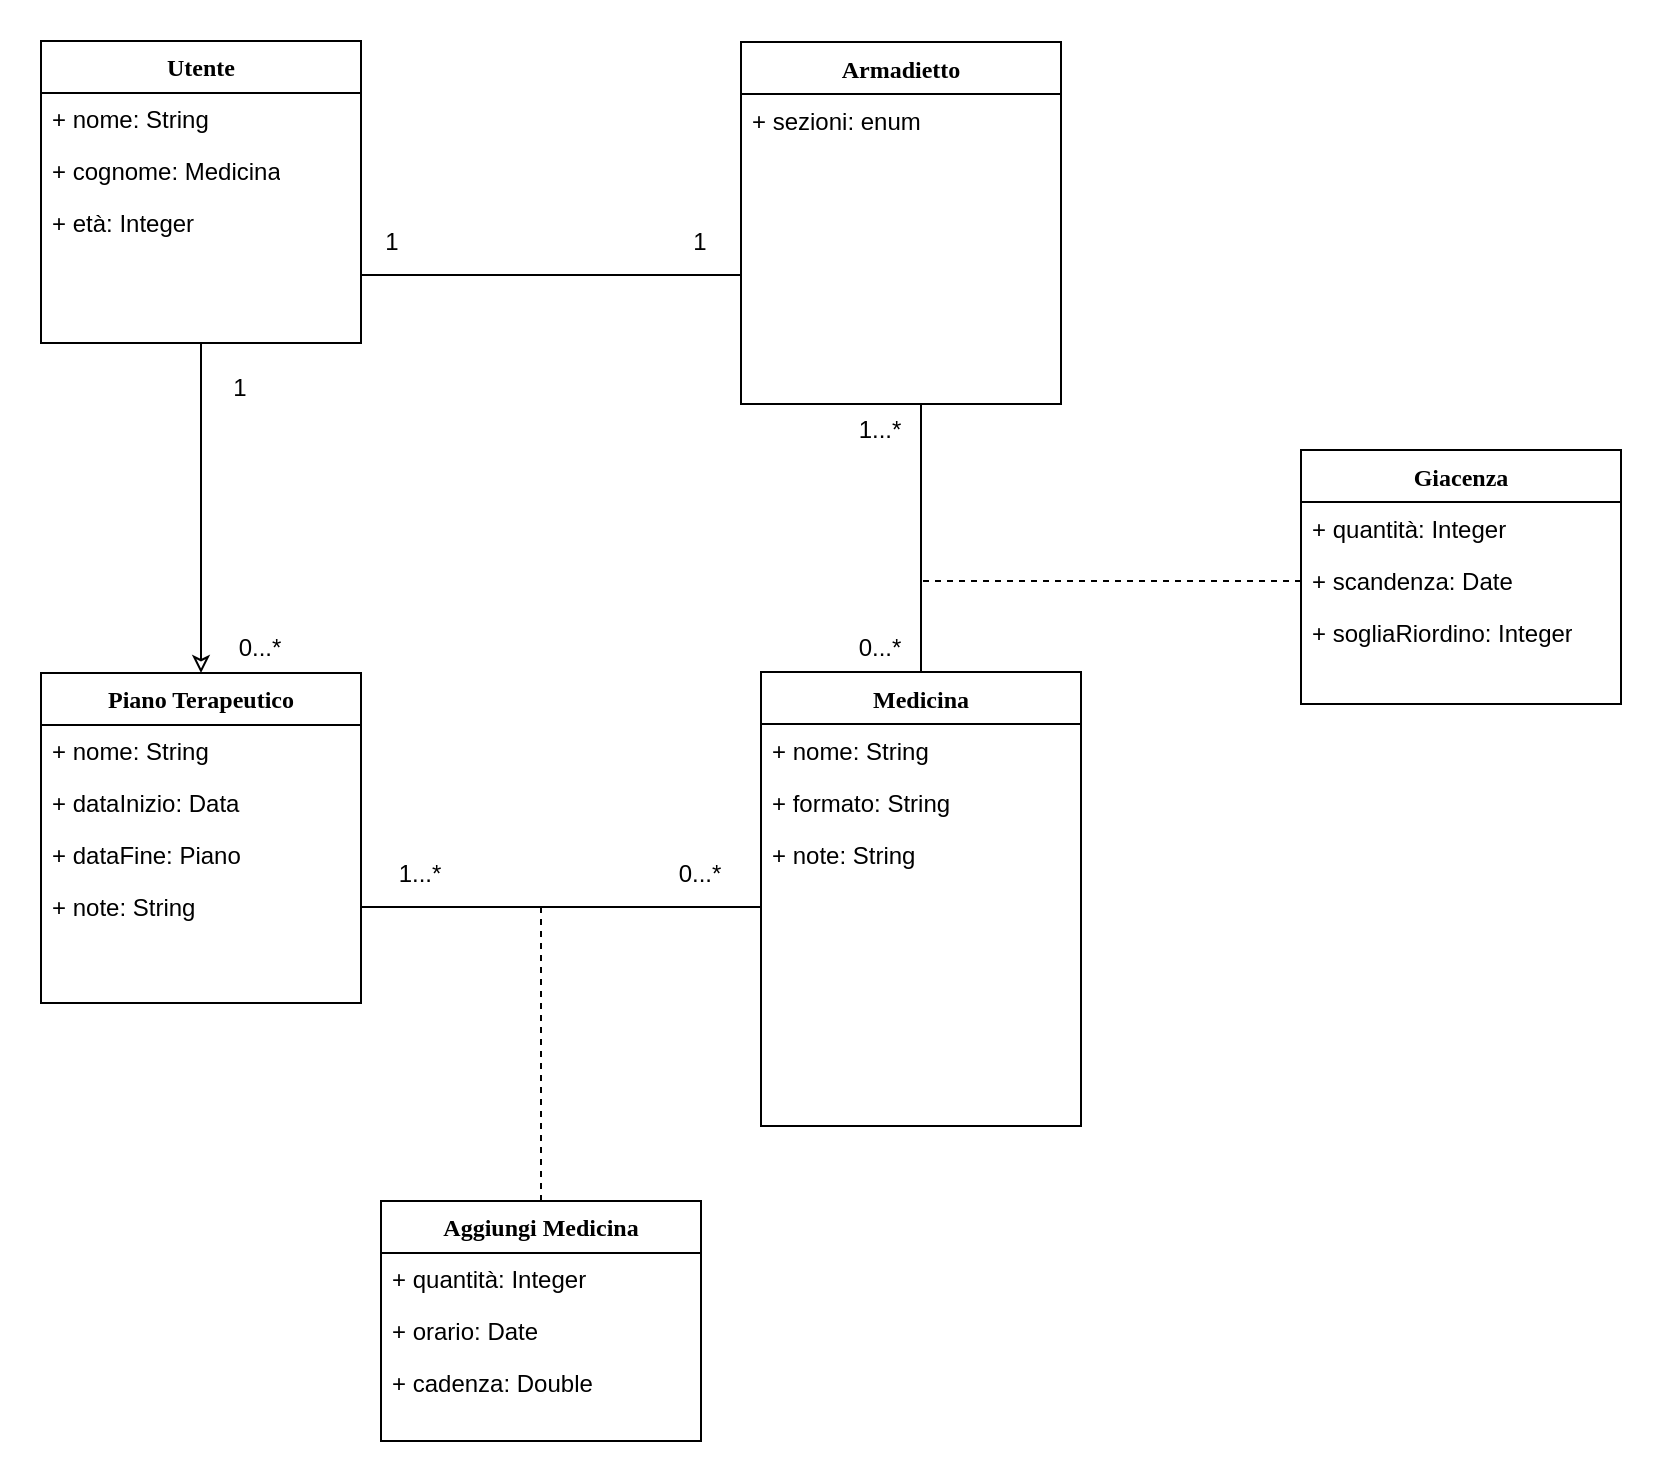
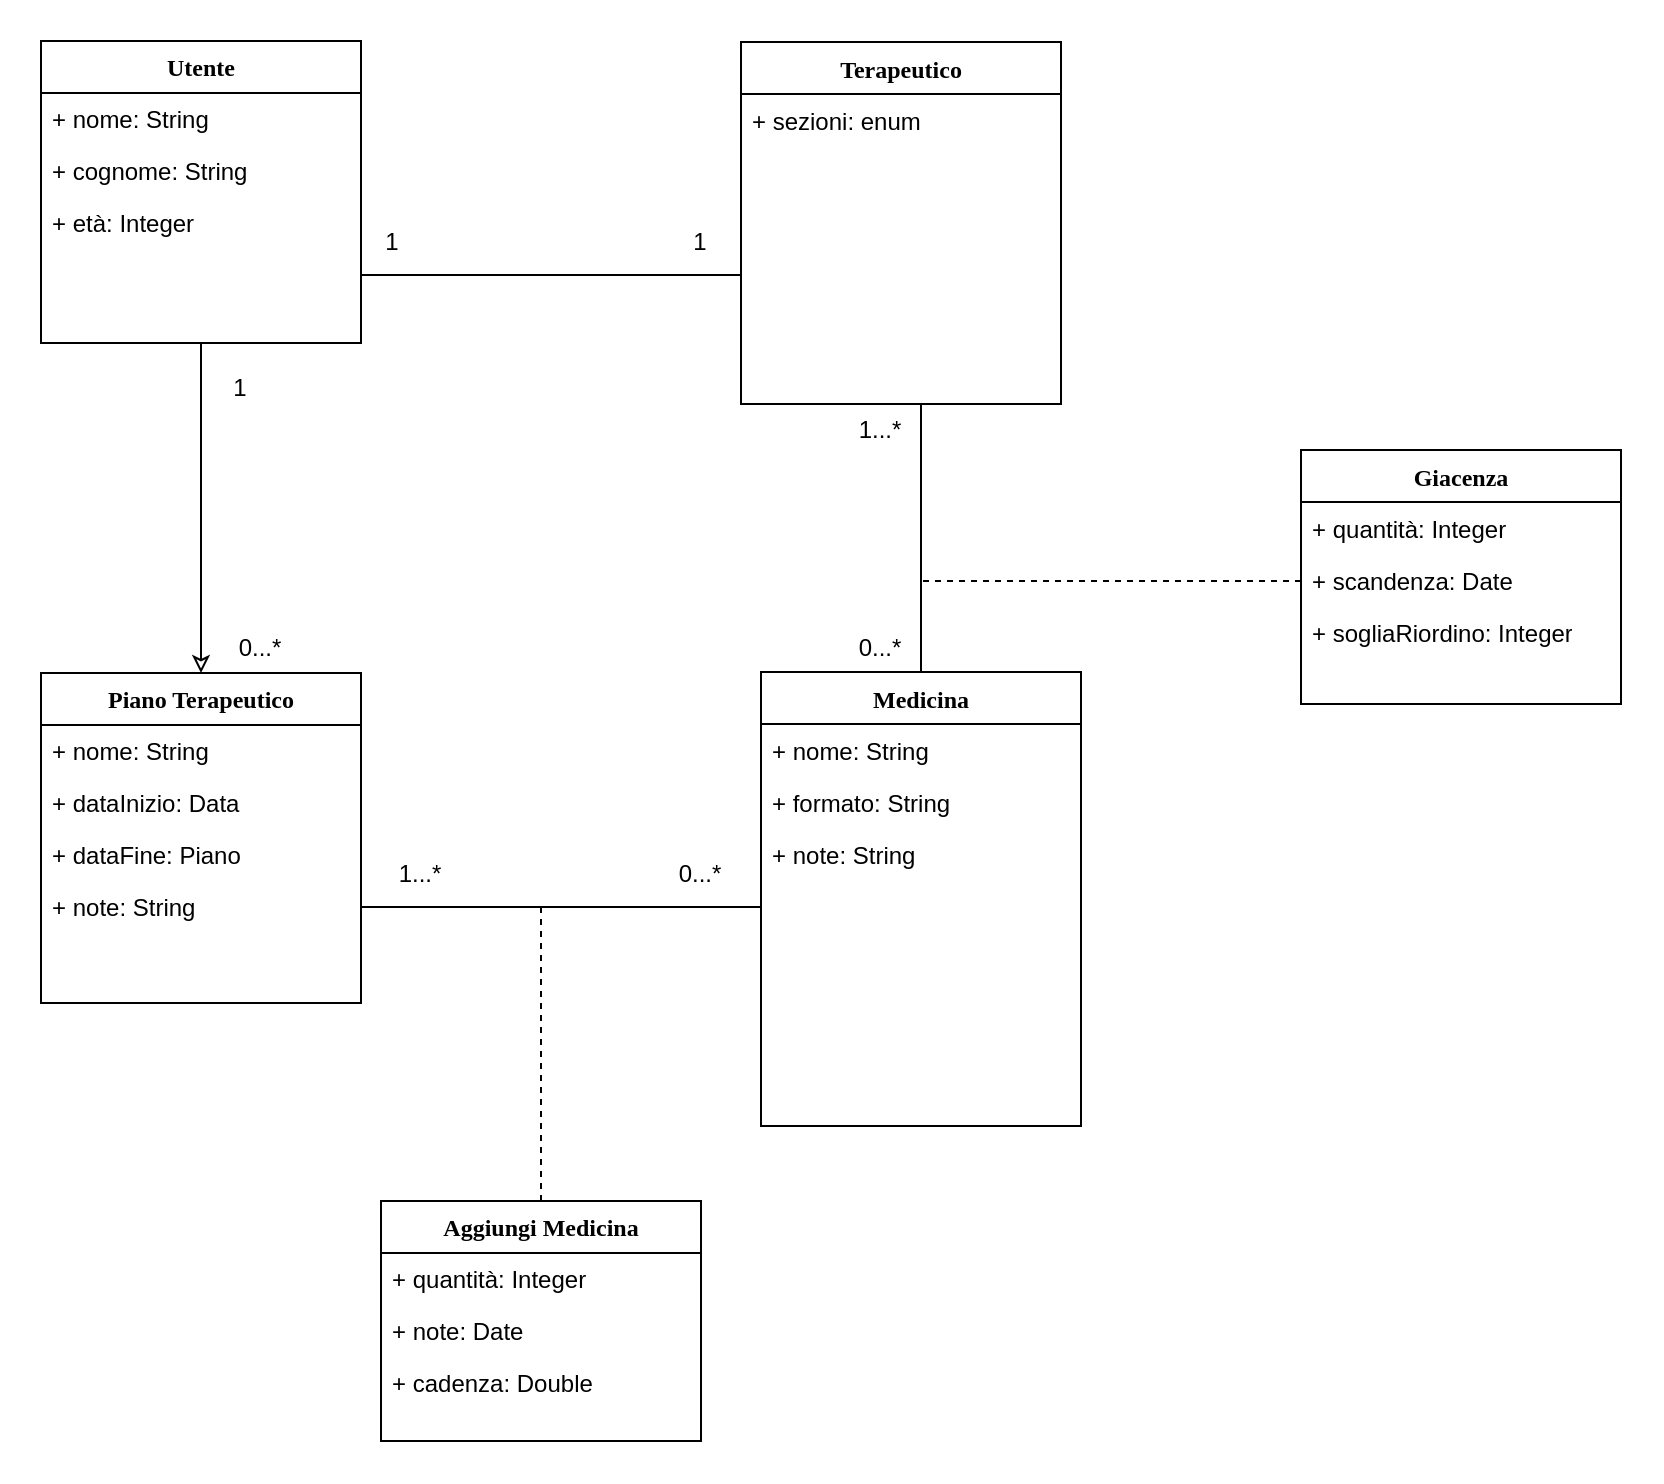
  <mxCell id="0" />
  <mxCell id="1" parent="0" />
  <mxCell id="2" style="edgeStyle=none;rounded=0;orthogonalLoop=1;jettySize=auto;html=1;exitX=0.5;exitY=1;exitDx=0;exitDy=0;entryX=0.5;entryY=0;entryDx=0;entryDy=0;endArrow=classic;endFill=0;" parent="1" source="3" target="14" edge="1"><mxGeometry relative="1" as="geometry" /></mxCell>
  <mxCell id="3" value="Utente" style="swimlane;html=1;fontStyle=1;align=center;verticalAlign=top;childLayout=stackLayout;horizontal=1;startSize=26;horizontalStack=0;resizeParent=1;resizeLast=0;collapsible=1;marginBottom=0;swimlaneFillColor=#ffffff;rounded=0;shadow=0;comic=0;labelBackgroundColor=none;strokeColor=#000000;strokeWidth=1;fillColor=none;fontFamily=Verdana;fontSize=12;fontColor=#000000;" parent="1" vertex="1"><mxGeometry x="20" y="20" width="160" height="151" as="geometry" /></mxCell>
  <mxCell id="4" value="+ nome: String" style="text;html=1;strokeColor=none;fillColor=none;align=left;verticalAlign=top;spacingLeft=4;spacingRight=4;whiteSpace=wrap;overflow=hidden;rotatable=0;points=[[0,0.5],[1,0.5]];portConstraint=eastwest;" parent="3" vertex="1"><mxGeometry y="26" width="160" height="26" as="geometry" /></mxCell>
- <mxCell id="5" value="+ cognome: Medicina" style="text;html=1;strokeColor=none;fillColor=none;align=left;verticalAlign=top;spacingLeft=4;spacingRight=4;whiteSpace=wrap;overflow=hidden;rotatable=0;points=[[0,0.5],[1,0.5]];portConstraint=eastwest;" parent="3" vertex="1"><mxGeometry y="52" width="160" height="26" as="geometry" /></mxCell>
+ <mxCell id="5" value="+ cognome: String" style="text;html=1;strokeColor=none;fillColor=none;align=left;verticalAlign=top;spacingLeft=4;spacingRight=4;whiteSpace=wrap;overflow=hidden;rotatable=0;points=[[0,0.5],[1,0.5]];portConstraint=eastwest;" parent="3" vertex="1"><mxGeometry y="52" width="160" height="26" as="geometry" /></mxCell>
  <mxCell id="6" value="+ età: Integer" style="text;html=1;strokeColor=none;fillColor=none;align=left;verticalAlign=top;spacingLeft=4;spacingRight=4;whiteSpace=wrap;overflow=hidden;rotatable=0;points=[[0,0.5],[1,0.5]];portConstraint=eastwest;" parent="3" vertex="1"><mxGeometry y="78" width="160" height="26" as="geometry" /></mxCell>
- <mxCell id="7" value="Armadietto" style="swimlane;html=1;fontStyle=1;align=center;verticalAlign=top;childLayout=stackLayout;horizontal=1;startSize=26;horizontalStack=0;resizeParent=1;resizeLast=0;collapsible=1;marginBottom=0;swimlaneFillColor=#ffffff;rounded=0;shadow=0;comic=0;labelBackgroundColor=none;strokeColor=#000000;strokeWidth=1;fillColor=none;fontFamily=Verdana;fontSize=12;fontColor=#000000;" parent="1" vertex="1"><mxGeometry x="370" y="20.5" width="160" height="181" as="geometry" /></mxCell>
+ <mxCell id="7" value="Terapeutico" style="swimlane;html=1;fontStyle=1;align=center;verticalAlign=top;childLayout=stackLayout;horizontal=1;startSize=26;horizontalStack=0;resizeParent=1;resizeLast=0;collapsible=1;marginBottom=0;swimlaneFillColor=#ffffff;rounded=0;shadow=0;comic=0;labelBackgroundColor=none;strokeColor=#000000;strokeWidth=1;fillColor=none;fontFamily=Verdana;fontSize=12;fontColor=#000000;" parent="1" vertex="1"><mxGeometry x="370" y="20.5" width="160" height="181" as="geometry" /></mxCell>
  <mxCell id="8" value="+ sezioni: enum" style="text;html=1;strokeColor=none;fillColor=none;align=left;verticalAlign=top;spacingLeft=4;spacingRight=4;whiteSpace=wrap;overflow=hidden;rotatable=0;points=[[0,0.5],[1,0.5]];portConstraint=eastwest;" parent="7" vertex="1"><mxGeometry y="26" width="160" height="26" as="geometry" /></mxCell>
  <mxCell id="9" style="edgeStyle=none;rounded=0;orthogonalLoop=1;jettySize=auto;html=1;exitX=0.5;exitY=0;exitDx=0;exitDy=0;endArrow=none;endFill=0;" parent="1" source="10" edge="1"><mxGeometry relative="1" as="geometry"><mxPoint x="460" y="201" as="targetPoint" /></mxGeometry></mxCell>
  <mxCell id="10" value="Medicina" style="swimlane;html=1;fontStyle=1;align=center;verticalAlign=top;childLayout=stackLayout;horizontal=1;startSize=26;horizontalStack=0;resizeParent=1;resizeLast=0;collapsible=1;marginBottom=0;swimlaneFillColor=#ffffff;rounded=0;shadow=0;comic=0;labelBackgroundColor=none;strokeColor=#000000;strokeWidth=1;fillColor=none;fontFamily=Verdana;fontSize=12;fontColor=#000000;" parent="1" vertex="1"><mxGeometry x="380" y="335.5" width="160" height="227" as="geometry" /></mxCell>
  <mxCell id="11" value="+ nome: String" style="text;html=1;strokeColor=none;fillColor=none;align=left;verticalAlign=top;spacingLeft=4;spacingRight=4;whiteSpace=wrap;overflow=hidden;rotatable=0;points=[[0,0.5],[1,0.5]];portConstraint=eastwest;" parent="10" vertex="1"><mxGeometry y="26" width="160" height="26" as="geometry" /></mxCell>
  <mxCell id="12" value="+ formato: String" style="text;html=1;strokeColor=none;fillColor=none;align=left;verticalAlign=top;spacingLeft=4;spacingRight=4;whiteSpace=wrap;overflow=hidden;rotatable=0;points=[[0,0.5],[1,0.5]];portConstraint=eastwest;" parent="10" vertex="1"><mxGeometry y="52" width="160" height="26" as="geometry" /></mxCell>
  <mxCell id="13" value="+ note: String" style="text;html=1;strokeColor=none;fillColor=none;align=left;verticalAlign=top;spacingLeft=4;spacingRight=4;whiteSpace=wrap;overflow=hidden;rotatable=0;points=[[0,0.5],[1,0.5]];portConstraint=eastwest;" parent="10" vertex="1"><mxGeometry y="78" width="160" height="26" as="geometry" /></mxCell>
  <mxCell id="14" value="Piano Terapeutico" style="swimlane;html=1;fontStyle=1;align=center;verticalAlign=top;childLayout=stackLayout;horizontal=1;startSize=26;horizontalStack=0;resizeParent=1;resizeLast=0;collapsible=1;marginBottom=0;swimlaneFillColor=#ffffff;rounded=0;shadow=0;comic=0;labelBackgroundColor=none;strokeColor=#000000;strokeWidth=1;fillColor=none;fontFamily=Verdana;fontSize=12;fontColor=#000000;" parent="1" vertex="1"><mxGeometry x="20" y="336" width="160" height="165" as="geometry" /></mxCell>
  <mxCell id="15" value="+ nome: String" style="text;html=1;strokeColor=none;fillColor=none;align=left;verticalAlign=top;spacingLeft=4;spacingRight=4;whiteSpace=wrap;overflow=hidden;rotatable=0;points=[[0,0.5],[1,0.5]];portConstraint=eastwest;" parent="14" vertex="1"><mxGeometry y="26" width="160" height="26" as="geometry" /></mxCell>
  <mxCell id="16" value="+ dataInizio: Data" style="text;html=1;strokeColor=none;fillColor=none;align=left;verticalAlign=top;spacingLeft=4;spacingRight=4;whiteSpace=wrap;overflow=hidden;rotatable=0;points=[[0,0.5],[1,0.5]];portConstraint=eastwest;" parent="14" vertex="1"><mxGeometry y="52" width="160" height="26" as="geometry" /></mxCell>
  <mxCell id="17" value="+ dataFine: Piano" style="text;html=1;strokeColor=none;fillColor=none;align=left;verticalAlign=top;spacingLeft=4;spacingRight=4;whiteSpace=wrap;overflow=hidden;rotatable=0;points=[[0,0.5],[1,0.5]];portConstraint=eastwest;" parent="14" vertex="1"><mxGeometry y="78" width="160" height="26" as="geometry" /></mxCell>
  <mxCell id="18" value="+ note: String" style="text;html=1;strokeColor=none;fillColor=none;align=left;verticalAlign=top;spacingLeft=4;spacingRight=4;whiteSpace=wrap;overflow=hidden;rotatable=0;points=[[0,0.5],[1,0.5]];portConstraint=eastwest;" parent="14" vertex="1"><mxGeometry y="104" width="160" height="26" as="geometry" /></mxCell>
  <mxCell id="19" style="edgeStyle=none;rounded=0;orthogonalLoop=1;jettySize=auto;html=1;exitX=1;exitY=0.5;exitDx=0;exitDy=0;endArrow=none;endFill=0;" parent="1" edge="1"><mxGeometry relative="1" as="geometry"><mxPoint x="180" y="137" as="sourcePoint" /><mxPoint x="370" y="137" as="targetPoint" /></mxGeometry></mxCell>
  <mxCell id="20" style="edgeStyle=none;rounded=0;orthogonalLoop=1;jettySize=auto;html=1;exitX=1;exitY=0.5;exitDx=0;exitDy=0;endArrow=none;endFill=0;" parent="1" source="18" edge="1"><mxGeometry relative="1" as="geometry"><mxPoint x="380" y="453" as="targetPoint" /></mxGeometry></mxCell>
  <mxCell id="21" value="" style="endArrow=none;dashed=1;html=1;exitX=0.5;exitY=0;exitDx=0;exitDy=0;" parent="1" edge="1" source="22"><mxGeometry width="50" height="50" relative="1" as="geometry"><mxPoint x="300" y="600.5" as="sourcePoint" /><mxPoint x="270" y="451" as="targetPoint" /></mxGeometry></mxCell>
  <mxCell id="22" value="Aggiungi Medicina" style="swimlane;html=1;fontStyle=1;align=center;verticalAlign=top;childLayout=stackLayout;horizontal=1;startSize=26;horizontalStack=0;resizeParent=1;resizeLast=0;collapsible=1;marginBottom=0;swimlaneFillColor=#ffffff;rounded=0;shadow=0;comic=0;labelBackgroundColor=none;strokeColor=#000000;strokeWidth=1;fillColor=none;fontFamily=Verdana;fontSize=12;fontColor=#000000;" parent="1" vertex="1"><mxGeometry x="190" y="600" width="160" height="120" as="geometry" /></mxCell>
  <mxCell id="23" value="+ quantità: Integer" style="text;html=1;strokeColor=none;fillColor=none;align=left;verticalAlign=top;spacingLeft=4;spacingRight=4;whiteSpace=wrap;overflow=hidden;rotatable=0;points=[[0,0.5],[1,0.5]];portConstraint=eastwest;" parent="22" vertex="1"><mxGeometry y="26" width="160" height="26" as="geometry" /></mxCell>
- <mxCell id="24" value="+ orario: Date" style="text;html=1;strokeColor=none;fillColor=none;align=left;verticalAlign=top;spacingLeft=4;spacingRight=4;whiteSpace=wrap;overflow=hidden;rotatable=0;points=[[0,0.5],[1,0.5]];portConstraint=eastwest;" parent="22" vertex="1"><mxGeometry y="52" width="160" height="26" as="geometry" /></mxCell>
+ <mxCell id="24" value="+ note: Date" style="text;html=1;strokeColor=none;fillColor=none;align=left;verticalAlign=top;spacingLeft=4;spacingRight=4;whiteSpace=wrap;overflow=hidden;rotatable=0;points=[[0,0.5],[1,0.5]];portConstraint=eastwest;" parent="22" vertex="1"><mxGeometry y="52" width="160" height="26" as="geometry" /></mxCell>
  <mxCell id="25" value="+ cadenza: Double" style="text;html=1;strokeColor=none;fillColor=none;align=left;verticalAlign=top;spacingLeft=4;spacingRight=4;whiteSpace=wrap;overflow=hidden;rotatable=0;points=[[0,0.5],[1,0.5]];portConstraint=eastwest;" parent="22" vertex="1"><mxGeometry y="78" width="160" height="26" as="geometry" /></mxCell>
  <mxCell id="26" value="" style="endArrow=none;dashed=1;html=1;" parent="1" edge="1"><mxGeometry width="50" height="50" relative="1" as="geometry"><mxPoint x="650" y="290" as="sourcePoint" /><mxPoint x="460" y="290" as="targetPoint" /></mxGeometry></mxCell>
  <mxCell id="27" value="Giacenza" style="swimlane;html=1;fontStyle=1;align=center;verticalAlign=top;childLayout=stackLayout;horizontal=1;startSize=26;horizontalStack=0;resizeParent=1;resizeLast=0;collapsible=1;marginBottom=0;swimlaneFillColor=#ffffff;rounded=0;shadow=0;comic=0;labelBackgroundColor=none;strokeColor=#000000;strokeWidth=1;fillColor=none;fontFamily=Verdana;fontSize=12;fontColor=#000000;" parent="1" vertex="1"><mxGeometry x="650" y="224.5" width="160" height="127" as="geometry" /></mxCell>
  <mxCell id="28" value="+ quantità: Integer" style="text;html=1;strokeColor=none;fillColor=none;align=left;verticalAlign=top;spacingLeft=4;spacingRight=4;whiteSpace=wrap;overflow=hidden;rotatable=0;points=[[0,0.5],[1,0.5]];portConstraint=eastwest;" parent="27" vertex="1"><mxGeometry y="26" width="160" height="26" as="geometry" /></mxCell>
  <mxCell id="29" value="+ scandenza: Date" style="text;html=1;strokeColor=none;fillColor=none;align=left;verticalAlign=top;spacingLeft=4;spacingRight=4;whiteSpace=wrap;overflow=hidden;rotatable=0;points=[[0,0.5],[1,0.5]];portConstraint=eastwest;" parent="27" vertex="1"><mxGeometry y="52" width="160" height="26" as="geometry" /></mxCell>
  <mxCell id="30" value="+ sogliaRiordino: Integer" style="text;html=1;strokeColor=none;fillColor=none;align=left;verticalAlign=top;spacingLeft=4;spacingRight=4;whiteSpace=wrap;overflow=hidden;rotatable=0;points=[[0,0.5],[1,0.5]];portConstraint=eastwest;" parent="27" vertex="1"><mxGeometry y="78" width="160" height="26" as="geometry" /></mxCell>
  <mxCell id="31" value="1" style="text;html=1;strokeColor=none;fillColor=none;align=center;verticalAlign=middle;whiteSpace=wrap;rounded=0;" parent="1" vertex="1"><mxGeometry x="176" y="110.714" width="40" height="20" as="geometry" /></mxCell>
  <mxCell id="32" value="1" style="text;html=1;strokeColor=none;fillColor=none;align=center;verticalAlign=middle;whiteSpace=wrap;rounded=0;" parent="1" vertex="1"><mxGeometry x="330" y="110.714" width="40" height="20" as="geometry" /></mxCell>
  <mxCell id="33" value="1" style="text;html=1;strokeColor=none;fillColor=none;align=center;verticalAlign=middle;whiteSpace=wrap;rounded=0;" parent="1" vertex="1"><mxGeometry x="100" y="183.714" width="40" height="20" as="geometry" /></mxCell>
  <mxCell id="34" value="0...*" style="text;html=1;strokeColor=none;fillColor=none;align=center;verticalAlign=middle;whiteSpace=wrap;rounded=0;" parent="1" vertex="1"><mxGeometry x="110" y="313.714" width="40" height="20" as="geometry" /></mxCell>
  <mxCell id="35" value="0...*" style="text;html=1;strokeColor=none;fillColor=none;align=center;verticalAlign=middle;whiteSpace=wrap;rounded=0;" parent="1" vertex="1"><mxGeometry x="420" y="313.714" width="40" height="20" as="geometry" /></mxCell>
  <mxCell id="36" value="1...*" style="text;html=1;strokeColor=none;fillColor=none;align=center;verticalAlign=middle;whiteSpace=wrap;rounded=0;" parent="1" vertex="1"><mxGeometry x="420" y="204.714" width="40" height="20" as="geometry" /></mxCell>
  <mxCell id="37" value="0...*" style="text;html=1;strokeColor=none;fillColor=none;align=center;verticalAlign=middle;whiteSpace=wrap;rounded=0;" parent="1" vertex="1"><mxGeometry x="330" y="426.714" width="40" height="20" as="geometry" /></mxCell>
  <mxCell id="38" value="1...*" style="text;html=1;strokeColor=none;fillColor=none;align=center;verticalAlign=middle;whiteSpace=wrap;rounded=0;" parent="1" vertex="1"><mxGeometry x="190" y="426.714" width="40" height="20" as="geometry" /></mxCell>
